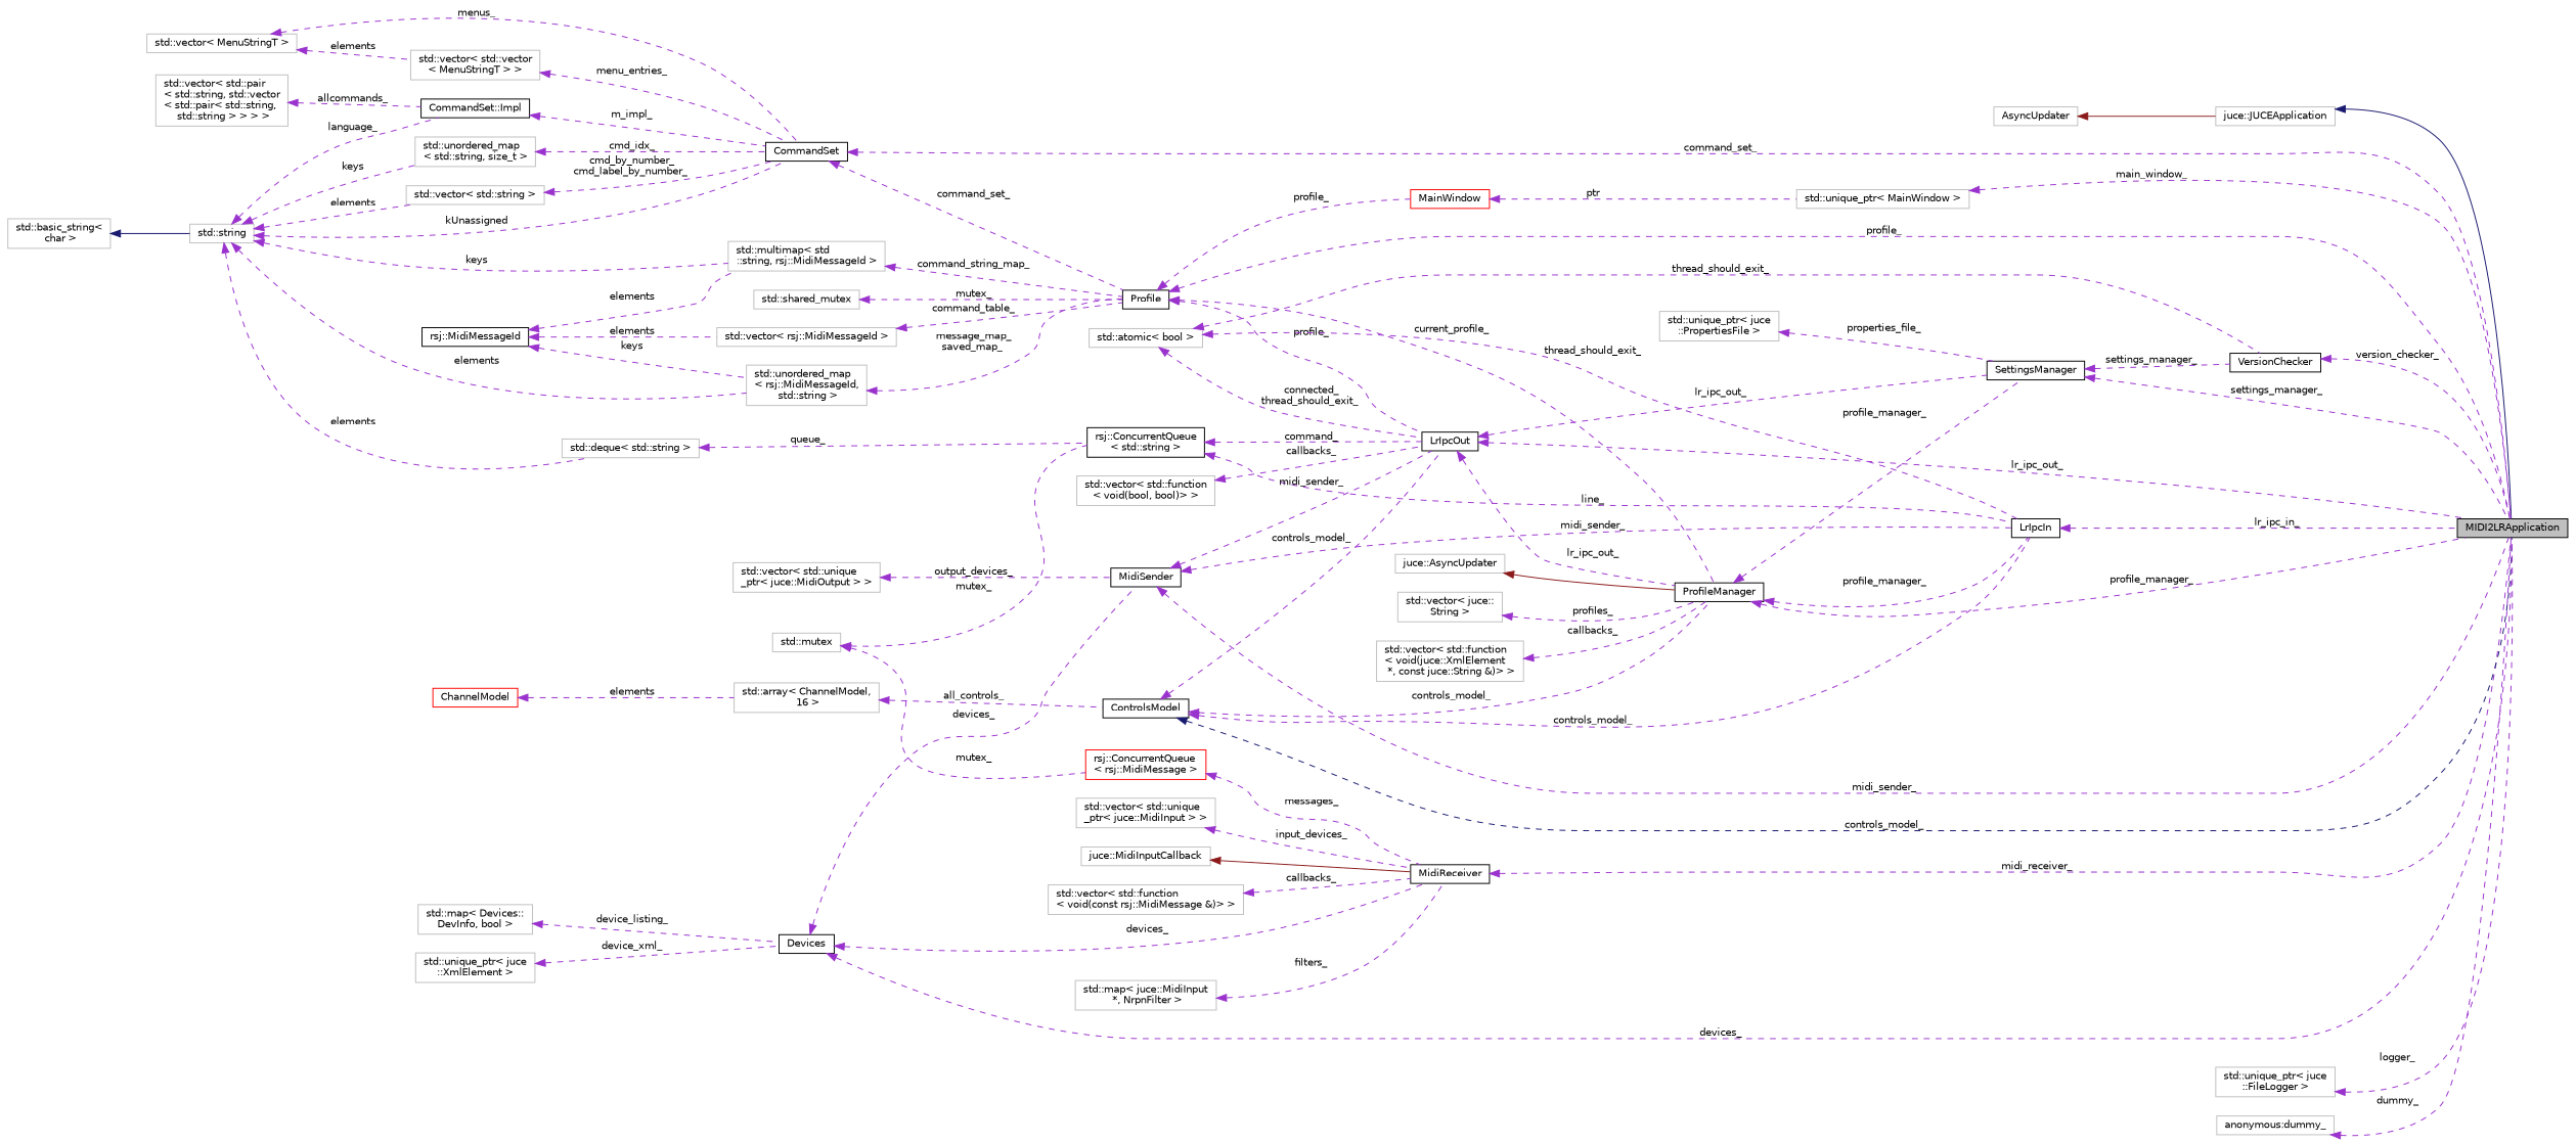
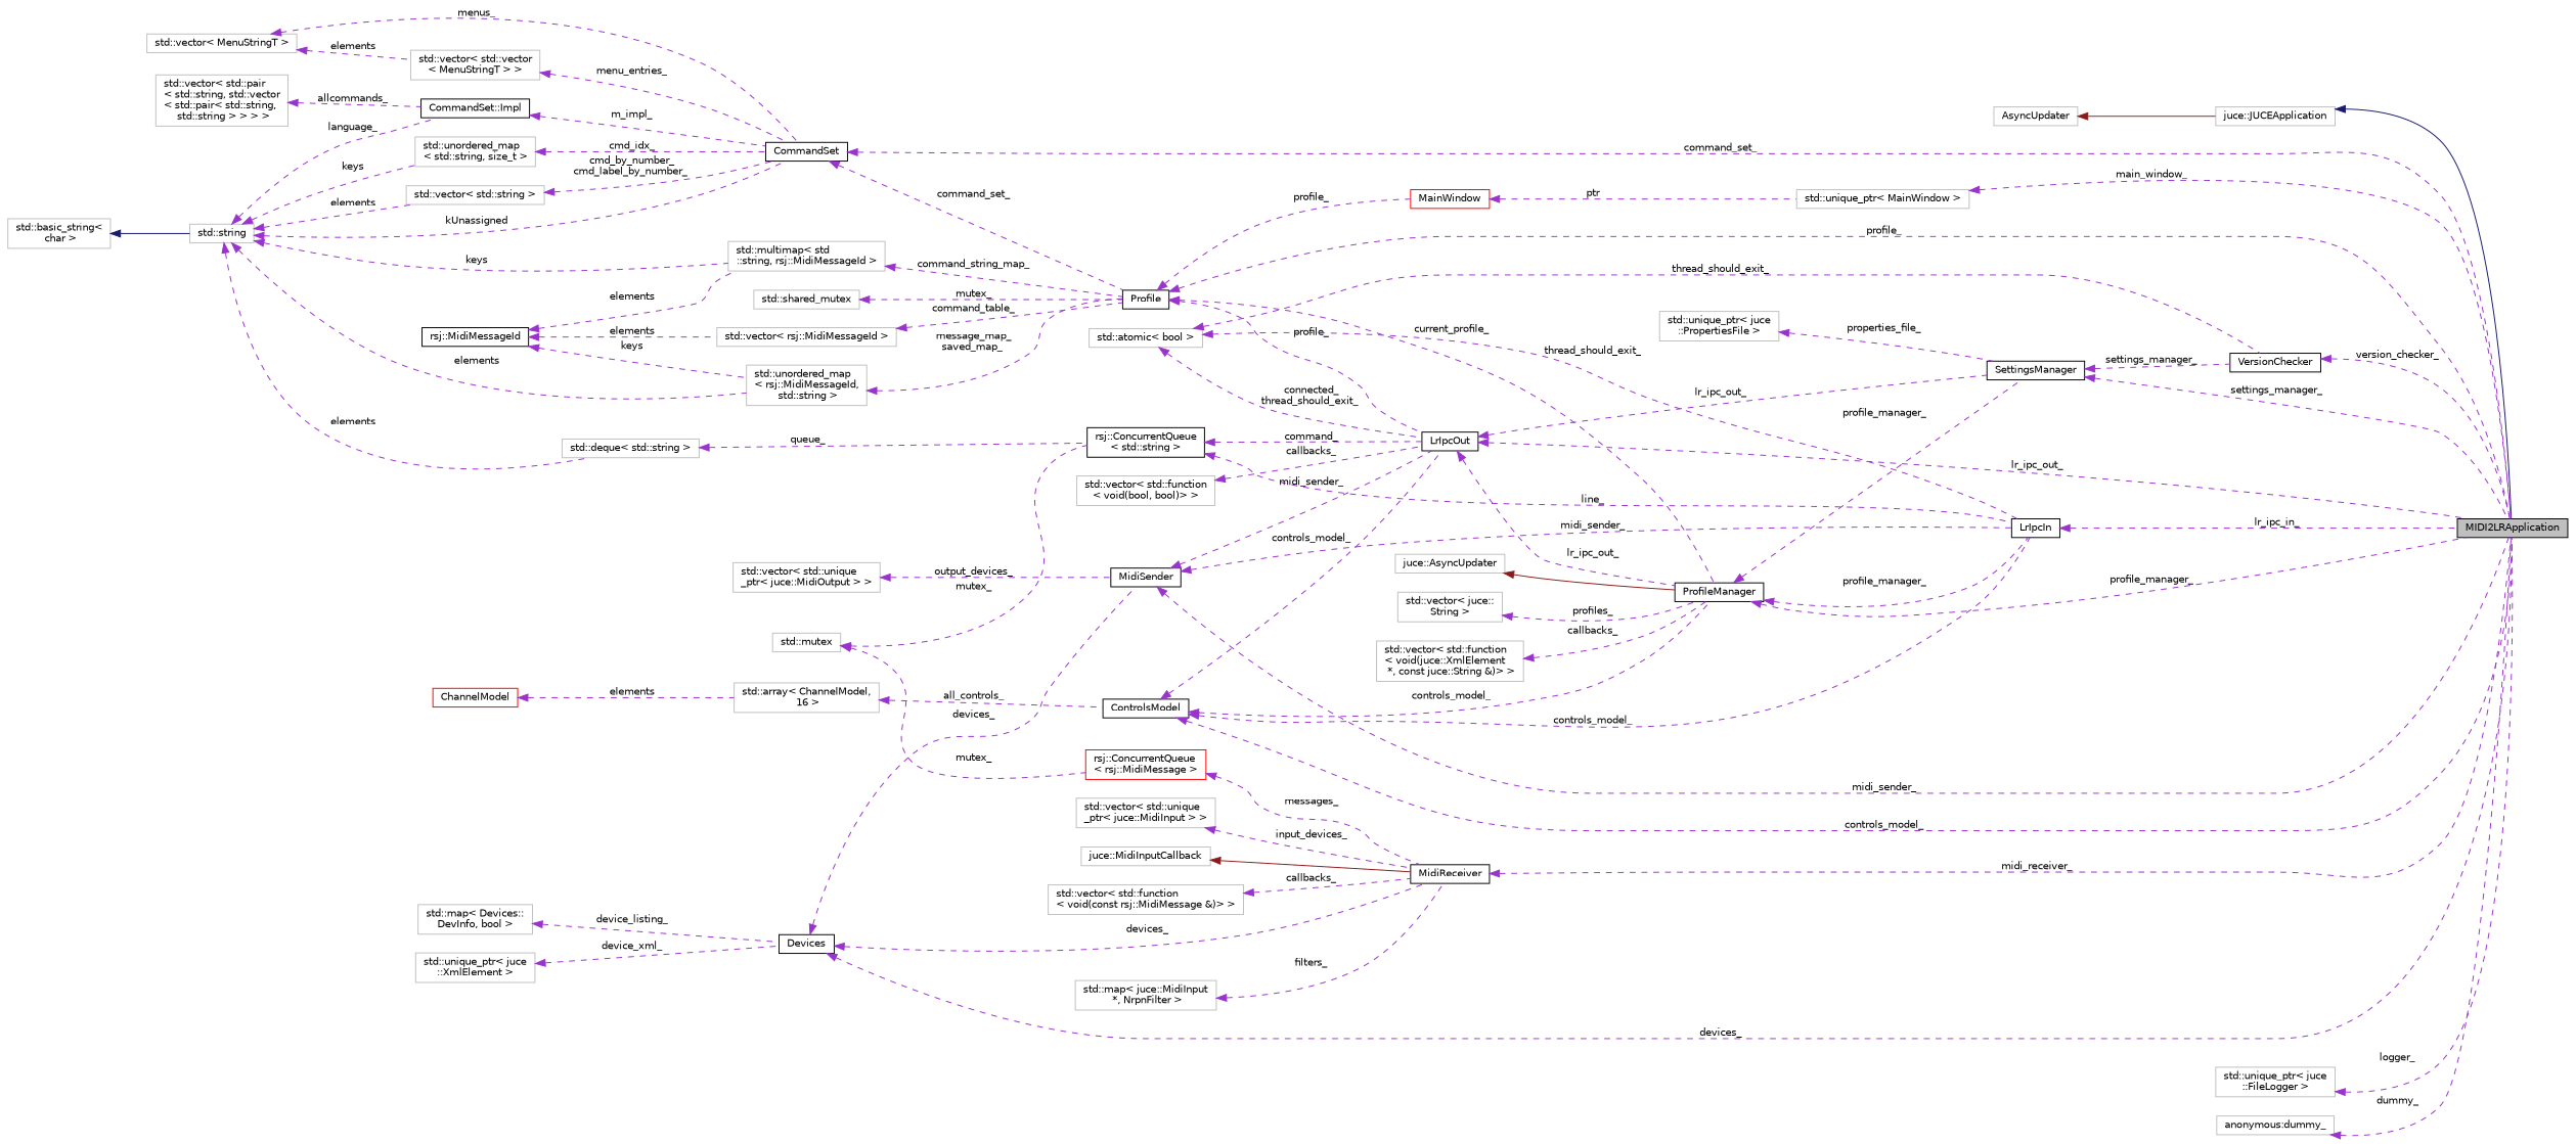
  digraph {
    rankdir=LR
    node [color=grey75 fillcolor=white fontname=Helvetica fontsize=10 shape=record style=filled]
    edge [color=darkorchid3 dir=back fontname=Helvetica fontsize=10 labelfontname=Helvetica labelfontsize=10 style=dashed]
    n1 [color=black fillcolor=grey75 fontcolor=black height=0.2 label=MIDI2LRApplication width=0.4]
    n2 [height=0.2 label="juce::JUCEApplication" width=0.4]
    n3 [color=black height=0.2 label=LrIpcIn width=0.4]
    n4 [color=black height=0.2 label="rsj::ConcurrentQueue\l\< std::string \>" width=0.4]
    n5 [color=black height=0.2 label=LrIpcOut width=0.4]
    n6 [color=black height=0.2 label=ProfileManager width=0.4]
    n7 [color=black height=0.2 label=SettingsManager width=0.4]
    n8 [height=0.2 label="std::mutex" width=0.4]
    n9 [color=red height=0.2 label="rsj::ConcurrentQueue\l\< rsj::MidiMessage \>" width=0.4]
    n10 [color=black height=0.2 label=MidiReceiver width=0.4]
    n11 [height=0.2 label="std::deque\< std::string \>" width=0.4]
    n12 [height=0.2 label="std::string" width=0.4]
    n13 [color=black height=0.2 label=CommandSet width=0.4]
    n14 [height=0.2 label="std::unordered_map\l\< std::string, size_t \>" width=0.4]
    n15 [color=black height=0.2 label="CommandSet::Impl" width=0.4]
    n16 [height=0.2 label="std::vector\< std::string \>" width=0.4]
    n17 [height=0.2 label="std::multimap\< std\l::string, rsj::MidiMessageId \>" width=0.4]
    n18 [height=0.2 label="std::unordered_map\l\< rsj::MidiMessageId,\l std::string \>" width=0.4]
    n19 [color=black height=0.2 label=Profile width=0.4]
    n20 [height=0.2 label="std::basic_string\<\l char \>" width=0.4]
    n21 [height=0.2 label="std::atomic\< bool \>" width=0.4]
    n22 [color=black height=0.2 label=VersionChecker width=0.4]
    n23 [height=0.2 label="juce::AsyncUpdater" width=0.4]
    n24 [height=0.2 label="std::vector\< juce::\lString \>" width=0.4]
    n25 [color=red height=0.2 label=MainWindow width=0.4]
    n26 [height=0.2 label="std::vector\< std::vector\l\< MenuStringT \> \>" width=0.4]
    n27 [height=0.2 label="std::vector\< MenuStringT \>" width=0.4]
    n28 [height=0.2 label="std::vector\< std::pair\l\< std::string, std::vector\l\< std::pair\< std::string,\l std::string \> \> \> \>" width=0.4]
    n29 [height=0.2 label="std::shared_mutex" width=0.4]
    n30 [height=0.2 label="std::vector\< rsj::MidiMessageId \>" width=0.4]
    n31 [color=black height=0.2 label="rsj::MidiMessageId" width=0.4]
    n32 [height=0.2 label="std::vector\< std::function\l\< void(juce::XmlElement\l *, const juce::String &)\> \>" width=0.4]
    n33 [color=black height=0.2 label=ControlsModel width=0.4]
    n34 [height=0.2 label="std::array\< ChannelModel,\l 16 \>" width=0.4]
    n35 [color=red height=0.2 label=ChannelModel width=0.4]
    n36 [height=0.2 label="std::vector\< std::function\l\< void(bool, bool)\> \>" width=0.4]
    n37 [color=black height=0.2 label=MidiSender width=0.4]
    n38 [height=0.2 label="std::vector\< std::unique\l_ptr\< juce::MidiOutput \> \>" width=0.4]
    n39 [color=black height=0.2 label=Devices width=0.4]
    n40 [height=0.2 label="std::unique_ptr\< juce\l::XmlElement \>" width=0.4]
    n41 [height=0.2 label="std::map\< Devices::\lDevInfo, bool \>" width=0.4]
    n42 [height=0.2 label="std::unique_ptr\< juce\l::PropertiesFile \>" width=0.4]
    n43 [height=0.2 label="std::unique_ptr\< juce\l::FileLogger \>" width=0.4]
    n44 [height=0.2 label=AsyncUpdater width=0.4]
    n45 [height=0.2 label="anonymous:dummy_" width=0.4]
    n46 [height=0.2 label="std::unique_ptr\< MainWindow \>" width=0.4]
    n47 [height=0.2 label="juce::MidiInputCallback" width=0.4]
    n48 [height=0.2 label="std::vector\< std::function\l\< void(const rsj::MidiMessage &)\> \>" width=0.4]
    n49 [height=0.2 label="std::map\< juce::MidiInput\l *, NrpnFilter \>" width=0.4]
    n50 [height=0.2 label="std::vector\< std::unique\l_ptr\< juce::MidiInput \> \>" width=0.4]
    n2 -> n1 [color=midnightblue style=solid]
    n3 -> n1 [label=" lr_ipc_in_"]
    n4 -> n3 [label=" line_"]
    n4 -> n5 [label=" command_"]
    n5 -> n1 [label=" lr_ipc_out_"]
    n5 -> n6 [label=" lr_ipc_out_"]
    n5 -> n7 [label=" lr_ipc_out_"]
    n6 -> n1 [label=" profile_manager_"]
    n6 -> n3 [label=" profile_manager_"]
    n6 -> n7 [label=" profile_manager_"]
    n7 -> n1 [label=" settings_manager_"]
    n7 -> n22 [label=" settings_manager_"]
    n8 -> n4 [label=" mutex_"]
    n8 -> n9 [label=" mutex_"]
    n9 -> n10 [label=" messages_"]
    n10 -> n1 [label=" midi_receiver_"]
    n11 -> n4 [label=" queue_"]
    n12 -> n11 [label=" elements"]
    n12 -> n13 [label=" kUnassigned"]
    n12 -> n14 [label=" keys"]
    n12 -> n15 [label=" language_"]
    n12 -> n16 [label=" elements"]
    n12 -> n17 [label=" keys"]
    n12 -> n18 [label=" elements"]
    n13 -> n1 [label=" command_set_"]
    n13 -> n19 [label=" command_set_"]
    n14 -> n13 [label=" cmd_idx_"]
    n15 -> n13 [label=" m_impl_"]
    n16 -> n13 [label=" cmd_by_number_\ncmd_label_by_number_"]
    n17 -> n19 [label=" command_string_map_"]
    n18 -> n19 [label=" message_map_\nsaved_map_"]
    n19 -> n1 [label=" profile_"]
    n19 -> n5 [label=" profile_"]
    n19 -> n6 [label=" current_profile_"]
    n19 -> n25 [label=" profile_"]
    n20 -> n12 [color=midnightblue style=solid]
    n21 -> n3 [label=" thread_should_exit_"]
    n21 -> n5 [label=" connected_\nthread_should_exit_"]
    n21 -> n22 [label=" thread_should_exit_"]
    n22 -> n1 [label=" version_checker_"]
    n23 -> n6 [color=firebrick4 style=solid]
    n24 -> n6 [label=" profiles_"]
    n25 -> n46 [label=" ptr"]
    n26 -> n13 [label=" menu_entries_"]
    n27 -> n13 [label=" menus_"]
    n27 -> n26 [label=" elements"]
    n28 -> n15 [label=" allcommands_"]
    n29 -> n19 [label=" mutex_"]
    n30 -> n19 [label=" command_table_"]
    n31 -> n17 [label=" elements"]
    n31 -> n18 [label=" keys"]
    n31 -> n30 [label=" elements"]
    n32 -> n6 [label=" callbacks_"]
-   n33 -> n1 [color=midnightblue label=" controls_model_"]
+   n33 -> n1 [label=" controls_model_"]
    n33 -> n3 [label=" controls_model_"]
    n33 -> n5 [label=" controls_model_"]
    n33 -> n6 [label=" controls_model_"]
    n34 -> n33 [label=" all_controls_"]
    n35 -> n34 [label=" elements"]
    n36 -> n5 [label=" callbacks_"]
    n37 -> n1 [label=" midi_sender_"]
    n37 -> n3 [label=" midi_sender_"]
    n37 -> n5 [label=" midi_sender_"]
    n38 -> n37 [label=" output_devices_"]
    n39 -> n1 [label=" devices_"]
    n39 -> n10 [label=" devices_"]
    n39 -> n37 [label=" devices_"]
    n40 -> n39 [label=" device_xml_"]
    n41 -> n39 [label=" device_listing_"]
    n42 -> n7 [label=" properties_file_"]
    n43 -> n1 [label=" logger_"]
    n44 -> n2 [color=firebrick4 style=solid]
    n45 -> n1 [label=" dummy_"]
    n46 -> n1 [label=" main_window_"]
    n47 -> n10 [color=firebrick4 style=solid]
    n48 -> n10 [label=" callbacks_"]
    n49 -> n10 [label=" filters_"]
    n50 -> n10 [label=" input_devices_"]
  }
